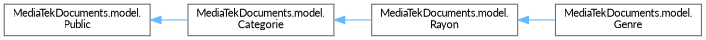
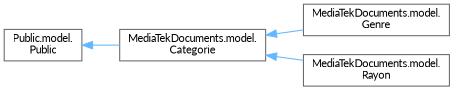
  digraph {
    fontname=Lato
    rankdir=LR
    node [color=grey40 fillcolor=white fontname=Lato fontsize=10 shape=box style=filled]
    edge [color=steelblue1 dir=back fontname=Lato fontsize=10 labelfontname=Helvetica labelfontsize=10 style=solid]
    n1 [height=0.2 label="MediaTekDocuments.model.\lCategorie" width=0.4]
    n2 [height=0.2 label="MediaTekDocuments.model.\lGenre" width=0.4]
    n3 [height=0.2 label="MediaTekDocuments.model.\lRayon" width=0.4]
-   n4 [height=0.2 label="MediaTekDocuments.model.\lPublic" width=0.4]
-   n3 -> n2
+   n4 [height=0.2 label="Public.model.\lPublic" width=0.4]
+   n1 -> n2
    n1 -> n3
    n4 -> n1
  }
